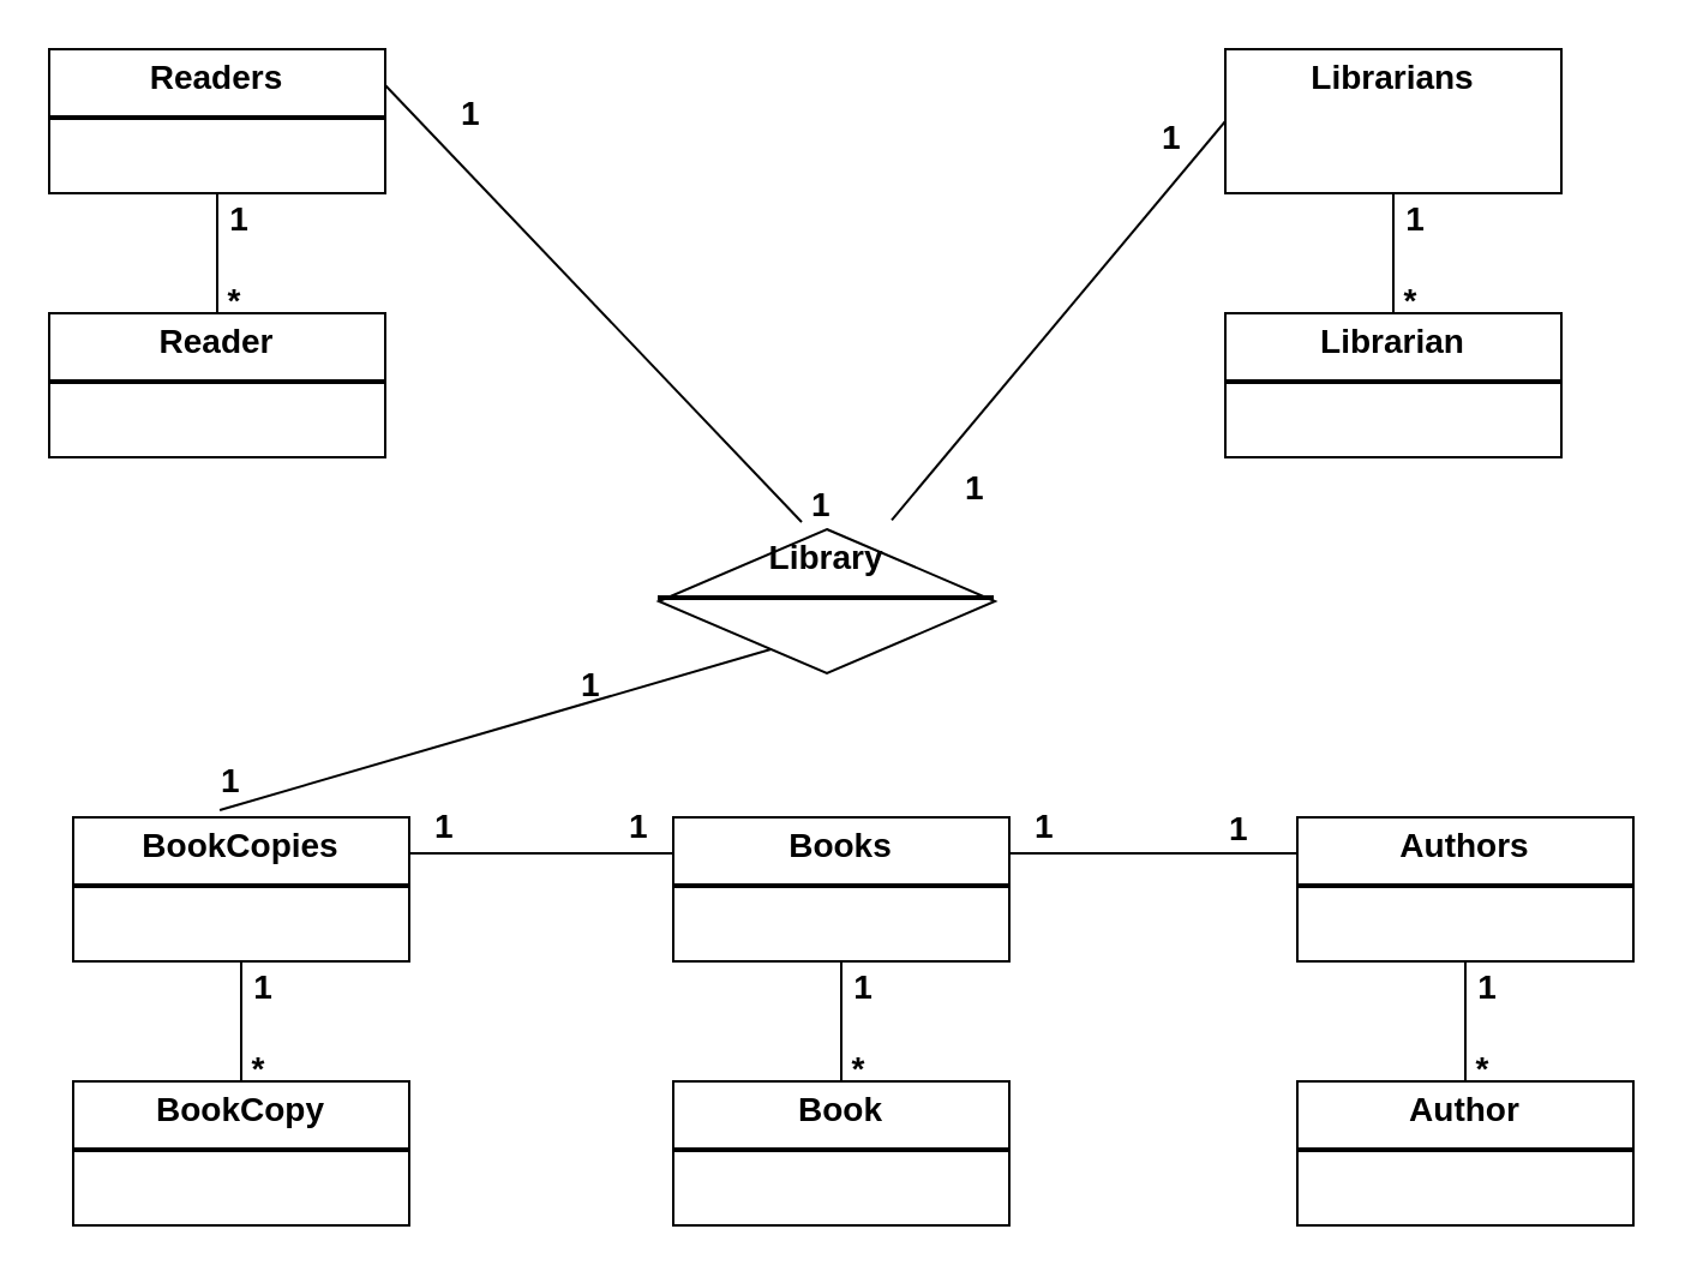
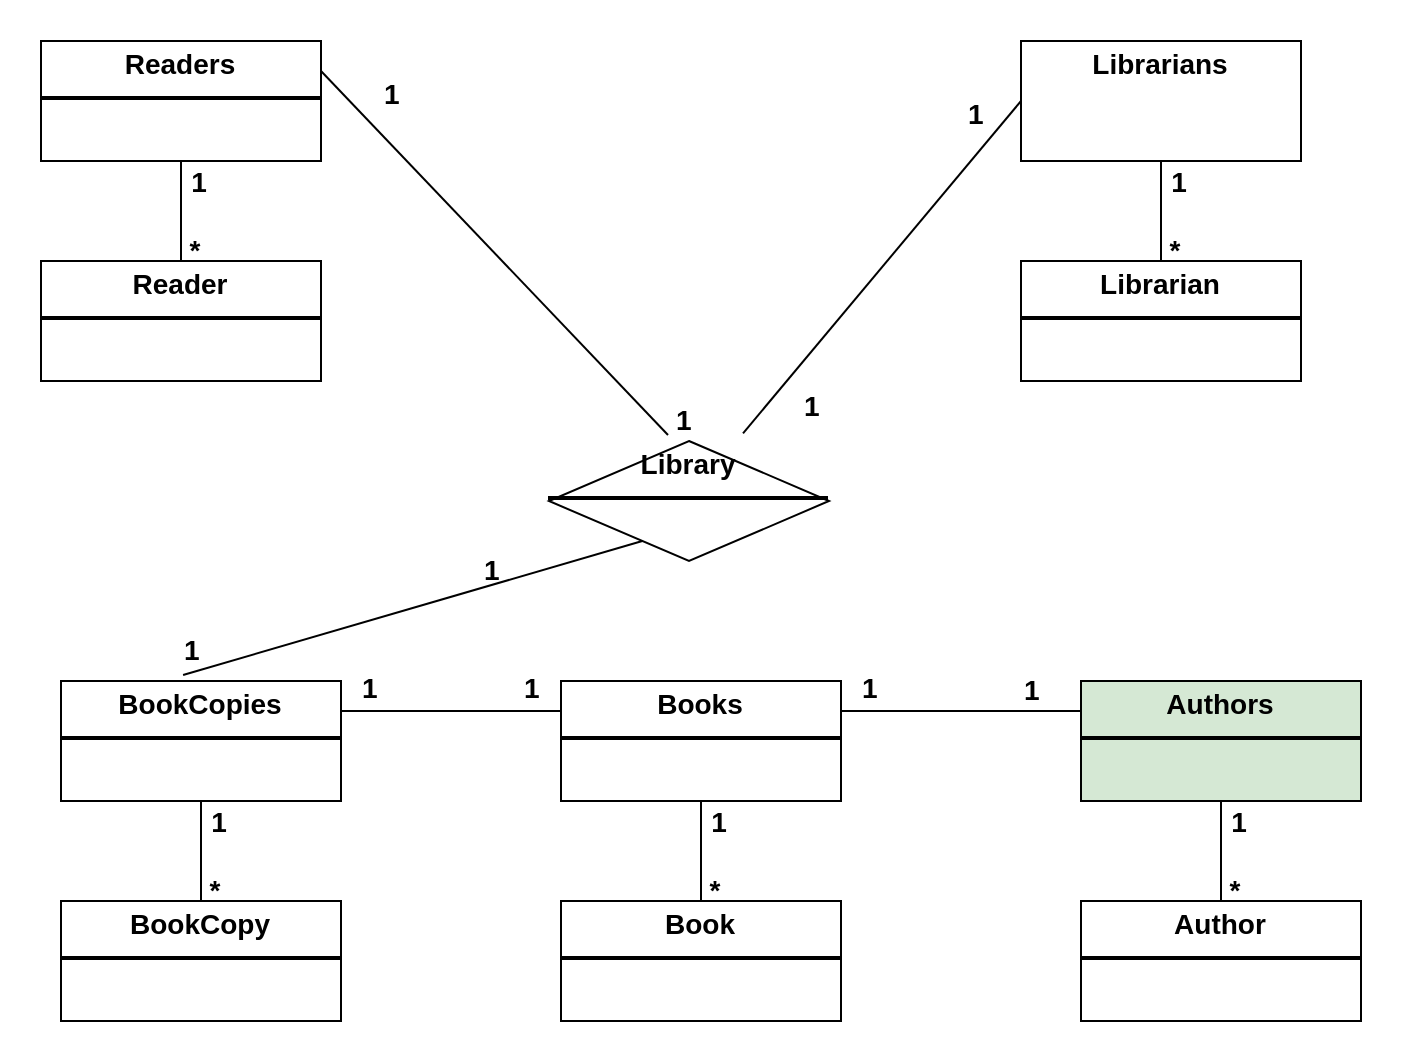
  <mxCell id="0" />
  <mxCell id="1" parent="0" />
  <mxCell id="2" value="&lt;p style=&quot;margin:0px;margin-top:4px;text-align:center;&quot;&gt;&lt;b&gt;Library&lt;/b&gt;&lt;/p&gt;&lt;hr style=&quot;border-style:solid;&quot;&gt;&lt;div style=&quot;height:2px;&quot;&gt;&lt;/div&gt;" style="rhombus;verticalAlign=top;align=left;overflow=fill;html=1;whiteSpace=wrap;fontSize=14;" parent="1" vertex="1"><mxGeometry x="274" y="220" width="140" height="60" as="geometry" /></mxCell>
  <mxCell id="3" value="&lt;p style=&quot;margin:0px;margin-top:4px;text-align:center;&quot;&gt;&lt;b&gt;Readers&lt;/b&gt;&lt;/p&gt;&lt;hr style=&quot;border-style:solid;&quot;&gt;&lt;div style=&quot;height:2px;&quot;&gt;&lt;/div&gt;" style="verticalAlign=top;align=left;overflow=fill;html=1;whiteSpace=wrap;fontSize=14;" parent="1" vertex="1"><mxGeometry x="20" y="20" width="140" height="60" as="geometry" /></mxCell>
  <mxCell id="4" value="&lt;p style=&quot;margin:0px;margin-top:4px;text-align:center;&quot;&gt;&lt;b&gt;Reader&lt;/b&gt;&lt;/p&gt;&lt;hr style=&quot;border-style:solid;&quot;&gt;&lt;div style=&quot;height:2px;&quot;&gt;&lt;/div&gt;" style="verticalAlign=top;align=left;overflow=fill;html=1;whiteSpace=wrap;fontSize=14;" parent="1" vertex="1"><mxGeometry x="20" y="130" width="140" height="60" as="geometry" /></mxCell>
  <mxCell id="5" value="" style="endArrow=none;html=1;rounded=0;exitX=0.5;exitY=0;exitDx=0;exitDy=0;" parent="1" source="4" target="3" edge="1"><mxGeometry width="50" height="50" relative="1" as="geometry"><mxPoint x="110" y="100" as="sourcePoint" /><mxPoint x="160" y="50" as="targetPoint" /></mxGeometry></mxCell>
  <mxCell id="6" value="&lt;font style=&quot;font-size: 14px;&quot;&gt;&lt;b&gt;1&lt;/b&gt;&lt;/font&gt;" style="text;html=1;align=center;verticalAlign=middle;resizable=0;points=[];autosize=1;strokeColor=none;fillColor=none;" parent="1" vertex="1"><mxGeometry x="84" y="76" width="30" height="30" as="geometry" /></mxCell>
  <mxCell id="7" value="&lt;font style=&quot;font-size: 14px;&quot;&gt;&lt;b&gt;*&lt;/b&gt;&lt;/font&gt;" style="text;html=1;align=center;verticalAlign=middle;resizable=0;points=[];autosize=1;strokeColor=none;fillColor=none;" parent="1" vertex="1"><mxGeometry x="82" y="110" width="30" height="30" as="geometry" /></mxCell>
  <mxCell id="8" value="&lt;p style=&quot;margin:0px;margin-top:4px;text-align:center;&quot;&gt;&lt;b&gt;BookCopies&lt;/b&gt;&lt;/p&gt;&lt;hr style=&quot;border-style:solid;&quot;&gt;&lt;div style=&quot;height:2px;&quot;&gt;&lt;/div&gt;" style="verticalAlign=top;align=left;overflow=fill;html=1;whiteSpace=wrap;fontSize=14;" parent="1" vertex="1"><mxGeometry x="30" y="340" width="140" height="60" as="geometry" /></mxCell>
  <mxCell id="9" value="&lt;p style=&quot;margin:0px;margin-top:4px;text-align:center;&quot;&gt;&lt;b&gt;BookCopy&lt;/b&gt;&lt;/p&gt;&lt;hr style=&quot;border-style:solid;&quot;&gt;&lt;div style=&quot;height:2px;&quot;&gt;&lt;/div&gt;" style="verticalAlign=top;align=left;overflow=fill;html=1;whiteSpace=wrap;fontSize=14;" parent="1" vertex="1"><mxGeometry x="30" y="450" width="140" height="60" as="geometry" /></mxCell>
  <mxCell id="10" value="" style="endArrow=none;html=1;rounded=0;exitX=0.5;exitY=0;exitDx=0;exitDy=0;" parent="1" source="9" target="8" edge="1"><mxGeometry width="50" height="50" relative="1" as="geometry"><mxPoint x="120" y="420" as="sourcePoint" /><mxPoint x="170" y="370" as="targetPoint" /></mxGeometry></mxCell>
  <mxCell id="11" value="&lt;font style=&quot;font-size: 14px;&quot;&gt;&lt;b&gt;1&lt;/b&gt;&lt;/font&gt;" style="text;html=1;align=center;verticalAlign=middle;resizable=0;points=[];autosize=1;strokeColor=none;fillColor=none;" parent="1" vertex="1"><mxGeometry x="94" y="396" width="30" height="30" as="geometry" /></mxCell>
  <mxCell id="12" value="&lt;font style=&quot;font-size: 14px;&quot;&gt;&lt;b&gt;*&lt;/b&gt;&lt;/font&gt;" style="text;html=1;align=center;verticalAlign=middle;resizable=0;points=[];autosize=1;strokeColor=none;fillColor=none;" parent="1" vertex="1"><mxGeometry x="92" y="430" width="30" height="30" as="geometry" /></mxCell>
  <mxCell id="13" value="&lt;p style=&quot;margin:0px;margin-top:4px;text-align:center;&quot;&gt;&lt;b&gt;Books&lt;/b&gt;&lt;/p&gt;&lt;hr style=&quot;border-style:solid;&quot;&gt;&lt;div style=&quot;height:2px;&quot;&gt;&lt;/div&gt;" style="verticalAlign=top;align=left;overflow=fill;html=1;whiteSpace=wrap;fontSize=14;" parent="1" vertex="1"><mxGeometry x="280" y="340" width="140" height="60" as="geometry" /></mxCell>
  <mxCell id="14" value="&lt;p style=&quot;margin:0px;margin-top:4px;text-align:center;&quot;&gt;&lt;b&gt;Book&lt;/b&gt;&lt;/p&gt;&lt;hr style=&quot;border-style:solid;&quot;&gt;&lt;div style=&quot;height:2px;&quot;&gt;&lt;/div&gt;" style="verticalAlign=top;align=left;overflow=fill;html=1;whiteSpace=wrap;fontSize=14;" parent="1" vertex="1"><mxGeometry x="280" y="450" width="140" height="60" as="geometry" /></mxCell>
  <mxCell id="15" value="" style="endArrow=none;html=1;rounded=0;exitX=0.5;exitY=0;exitDx=0;exitDy=0;" parent="1" source="14" target="13" edge="1"><mxGeometry width="50" height="50" relative="1" as="geometry"><mxPoint x="370" y="420" as="sourcePoint" /><mxPoint x="420" y="370" as="targetPoint" /></mxGeometry></mxCell>
  <mxCell id="16" value="&lt;font style=&quot;font-size: 14px;&quot;&gt;&lt;b&gt;1&lt;/b&gt;&lt;/font&gt;" style="text;html=1;align=center;verticalAlign=middle;resizable=0;points=[];autosize=1;strokeColor=none;fillColor=none;" parent="1" vertex="1"><mxGeometry x="344" y="396" width="30" height="30" as="geometry" /></mxCell>
  <mxCell id="17" value="&lt;font style=&quot;font-size: 14px;&quot;&gt;&lt;b&gt;*&lt;/b&gt;&lt;/font&gt;" style="text;html=1;align=center;verticalAlign=middle;resizable=0;points=[];autosize=1;strokeColor=none;fillColor=none;" parent="1" vertex="1"><mxGeometry x="342" y="430" width="30" height="30" as="geometry" /></mxCell>
- <mxCell id="18" value="&lt;p style=&quot;margin:0px;margin-top:4px;text-align:center;&quot;&gt;&lt;b&gt;Authors&lt;/b&gt;&lt;/p&gt;&lt;hr style=&quot;border-style:solid;&quot;&gt;&lt;div style=&quot;height:2px;&quot;&gt;&lt;/div&gt;" style="verticalAlign=top;align=left;overflow=fill;html=1;whiteSpace=wrap;fontSize=14;" parent="1" vertex="1"><mxGeometry x="540" y="340" width="140" height="60" as="geometry" /></mxCell>
+ <mxCell id="18" value="&lt;p style=&quot;margin:0px;margin-top:4px;text-align:center;&quot;&gt;&lt;b&gt;Authors&lt;/b&gt;&lt;/p&gt;&lt;hr style=&quot;border-style:solid;&quot;&gt;&lt;div style=&quot;height:2px;&quot;&gt;&lt;/div&gt;" style="verticalAlign=top;align=left;overflow=fill;html=1;whiteSpace=wrap;fontSize=14;fillColor=#d5e8d4;" parent="1" vertex="1"><mxGeometry x="540" y="340" width="140" height="60" as="geometry" /></mxCell>
  <mxCell id="19" value="&lt;p style=&quot;margin:0px;margin-top:4px;text-align:center;&quot;&gt;&lt;b&gt;Author&lt;/b&gt;&lt;/p&gt;&lt;hr style=&quot;border-style:solid;&quot;&gt;&lt;div style=&quot;height:2px;&quot;&gt;&lt;/div&gt;" style="verticalAlign=top;align=left;overflow=fill;html=1;whiteSpace=wrap;fontSize=14;" parent="1" vertex="1"><mxGeometry x="540" y="450" width="140" height="60" as="geometry" /></mxCell>
  <mxCell id="20" value="" style="endArrow=none;html=1;rounded=0;exitX=0.5;exitY=0;exitDx=0;exitDy=0;" parent="1" source="19" target="18" edge="1"><mxGeometry width="50" height="50" relative="1" as="geometry"><mxPoint x="630" y="420" as="sourcePoint" /><mxPoint x="680" y="370" as="targetPoint" /></mxGeometry></mxCell>
  <mxCell id="21" value="&lt;font style=&quot;font-size: 14px;&quot;&gt;&lt;b&gt;1&lt;/b&gt;&lt;/font&gt;" style="text;html=1;align=center;verticalAlign=middle;resizable=0;points=[];autosize=1;strokeColor=none;fillColor=none;" parent="1" vertex="1"><mxGeometry x="604" y="396" width="30" height="30" as="geometry" /></mxCell>
  <mxCell id="22" value="&lt;font style=&quot;font-size: 14px;&quot;&gt;&lt;b&gt;*&lt;/b&gt;&lt;/font&gt;" style="text;html=1;align=center;verticalAlign=middle;resizable=0;points=[];autosize=1;strokeColor=none;fillColor=none;" parent="1" vertex="1"><mxGeometry x="602" y="430" width="30" height="30" as="geometry" /></mxCell>
  <mxCell id="23" value="&lt;p style=&quot;margin:0px;margin-top:4px;text-align:center;&quot;&gt;&lt;b&gt;Librarians&lt;/b&gt;&lt;/p&gt;" style="verticalAlign=top;align=left;overflow=fill;html=1;whiteSpace=wrap;fontSize=14;" parent="1" vertex="1"><mxGeometry x="510" y="20" width="140" height="60" as="geometry" /></mxCell>
  <mxCell id="24" value="&lt;p style=&quot;margin:0px;margin-top:4px;text-align:center;&quot;&gt;&lt;b&gt;Librarian&lt;/b&gt;&lt;br&gt;&lt;/p&gt;&lt;hr style=&quot;border-style:solid;&quot;&gt;&lt;div style=&quot;height:2px;&quot;&gt;&lt;/div&gt;" style="verticalAlign=top;align=left;overflow=fill;html=1;whiteSpace=wrap;fontSize=14;" parent="1" vertex="1"><mxGeometry x="510" y="130" width="140" height="60" as="geometry" /></mxCell>
  <mxCell id="25" value="" style="endArrow=none;html=1;rounded=0;exitX=0.5;exitY=0;exitDx=0;exitDy=0;" parent="1" source="24" target="23" edge="1"><mxGeometry width="50" height="50" relative="1" as="geometry"><mxPoint x="600" y="100" as="sourcePoint" /><mxPoint x="650" y="50" as="targetPoint" /></mxGeometry></mxCell>
  <mxCell id="26" value="&lt;font style=&quot;font-size: 14px;&quot;&gt;&lt;b&gt;1&lt;/b&gt;&lt;/font&gt;" style="text;html=1;align=center;verticalAlign=middle;resizable=0;points=[];autosize=1;strokeColor=none;fillColor=none;" parent="1" vertex="1"><mxGeometry x="574" y="76" width="30" height="30" as="geometry" /></mxCell>
  <mxCell id="27" value="&lt;font style=&quot;font-size: 14px;&quot;&gt;&lt;b&gt;*&lt;/b&gt;&lt;/font&gt;" style="text;html=1;align=center;verticalAlign=middle;resizable=0;points=[];autosize=1;strokeColor=none;fillColor=none;" parent="1" vertex="1"><mxGeometry x="572" y="110" width="30" height="30" as="geometry" /></mxCell>
  <mxCell id="28" value="" style="endArrow=none;html=1;rounded=0;exitX=0.425;exitY=-0.05;exitDx=0;exitDy=0;exitPerimeter=0;entryX=1;entryY=0.25;entryDx=0;entryDy=0;" parent="1" source="2" target="3" edge="1"><mxGeometry width="50" height="50" relative="1" as="geometry"><mxPoint x="210" y="240" as="sourcePoint" /><mxPoint x="260" y="190" as="targetPoint" /></mxGeometry></mxCell>
  <mxCell id="29" value="1" style="text;whiteSpace=wrap;html=1;fontSize=14;fontStyle=1" parent="1" vertex="1"><mxGeometry x="190" y="32" width="20" height="18" as="geometry" /></mxCell>
  <mxCell id="30" value="" style="endArrow=none;html=1;rounded=0;entryX=0.25;entryY=1;entryDx=0;entryDy=0;exitX=0.436;exitY=-0.05;exitDx=0;exitDy=0;exitPerimeter=0;" parent="1" source="8" target="2" edge="1"><mxGeometry width="50" height="50" relative="1" as="geometry"><mxPoint x="120" y="260" as="sourcePoint" /><mxPoint x="170" y="210" as="targetPoint" /></mxGeometry></mxCell>
  <mxCell id="31" value="" style="endArrow=none;html=1;rounded=0;entryX=0;entryY=0.5;entryDx=0;entryDy=0;exitX=0.693;exitY=-0.064;exitDx=0;exitDy=0;exitPerimeter=0;" parent="1" source="2" target="23" edge="1"><mxGeometry width="50" height="50" relative="1" as="geometry"><mxPoint x="390" y="100" as="sourcePoint" /><mxPoint x="440" y="50" as="targetPoint" /></mxGeometry></mxCell>
  <mxCell id="32" value="" style="endArrow=none;html=1;rounded=0;exitX=1;exitY=0.25;exitDx=0;exitDy=0;entryX=0;entryY=0.25;entryDx=0;entryDy=0;" parent="1" source="8" target="13" edge="1"><mxGeometry width="50" height="50" relative="1" as="geometry"><mxPoint x="210" y="400" as="sourcePoint" /><mxPoint x="260" y="350" as="targetPoint" /></mxGeometry></mxCell>
  <mxCell id="33" value="" style="endArrow=none;html=1;rounded=0;exitX=1;exitY=0.25;exitDx=0;exitDy=0;entryX=0;entryY=0.25;entryDx=0;entryDy=0;" parent="1" source="13" target="18" edge="1"><mxGeometry width="50" height="50" relative="1" as="geometry"><mxPoint x="470" y="360" as="sourcePoint" /><mxPoint x="520" y="310" as="targetPoint" /></mxGeometry></mxCell>
  <mxCell id="34" value="1" style="text;whiteSpace=wrap;html=1;fontSize=14;fontStyle=1" parent="1" vertex="1"><mxGeometry x="336" y="195" width="20" height="18" as="geometry" /></mxCell>
  <mxCell id="35" value="1" style="text;whiteSpace=wrap;html=1;fontSize=14;fontStyle=1" parent="1" vertex="1"><mxGeometry x="482" y="42" width="20" height="18" as="geometry" /></mxCell>
  <mxCell id="36" value="1" style="text;whiteSpace=wrap;html=1;fontSize=14;fontStyle=1" parent="1" vertex="1"><mxGeometry x="400" y="188" width="20" height="18" as="geometry" /></mxCell>
  <mxCell id="37" value="1" style="text;whiteSpace=wrap;html=1;fontSize=14;fontStyle=1" parent="1" vertex="1"><mxGeometry x="240" y="270" width="20" height="18" as="geometry" /></mxCell>
  <mxCell id="38" value="1" style="text;whiteSpace=wrap;html=1;fontSize=14;fontStyle=1" parent="1" vertex="1"><mxGeometry x="90" y="310" width="20" height="18" as="geometry" /></mxCell>
  <mxCell id="39" value="1" style="text;whiteSpace=wrap;html=1;fontSize=14;fontStyle=1" parent="1" vertex="1"><mxGeometry x="179" y="329" width="20" height="18" as="geometry" /></mxCell>
  <mxCell id="40" value="1" style="text;whiteSpace=wrap;html=1;fontSize=14;fontStyle=1" parent="1" vertex="1"><mxGeometry x="260" y="329" width="20" height="18" as="geometry" /></mxCell>
  <mxCell id="41" value="1" style="text;whiteSpace=wrap;html=1;fontSize=14;fontStyle=1" parent="1" vertex="1"><mxGeometry x="429" y="329" width="20" height="18" as="geometry" /></mxCell>
  <mxCell id="42" value="1" style="text;whiteSpace=wrap;html=1;fontSize=14;fontStyle=1" parent="1" vertex="1"><mxGeometry x="510" y="330" width="20" height="18" as="geometry" /></mxCell>
